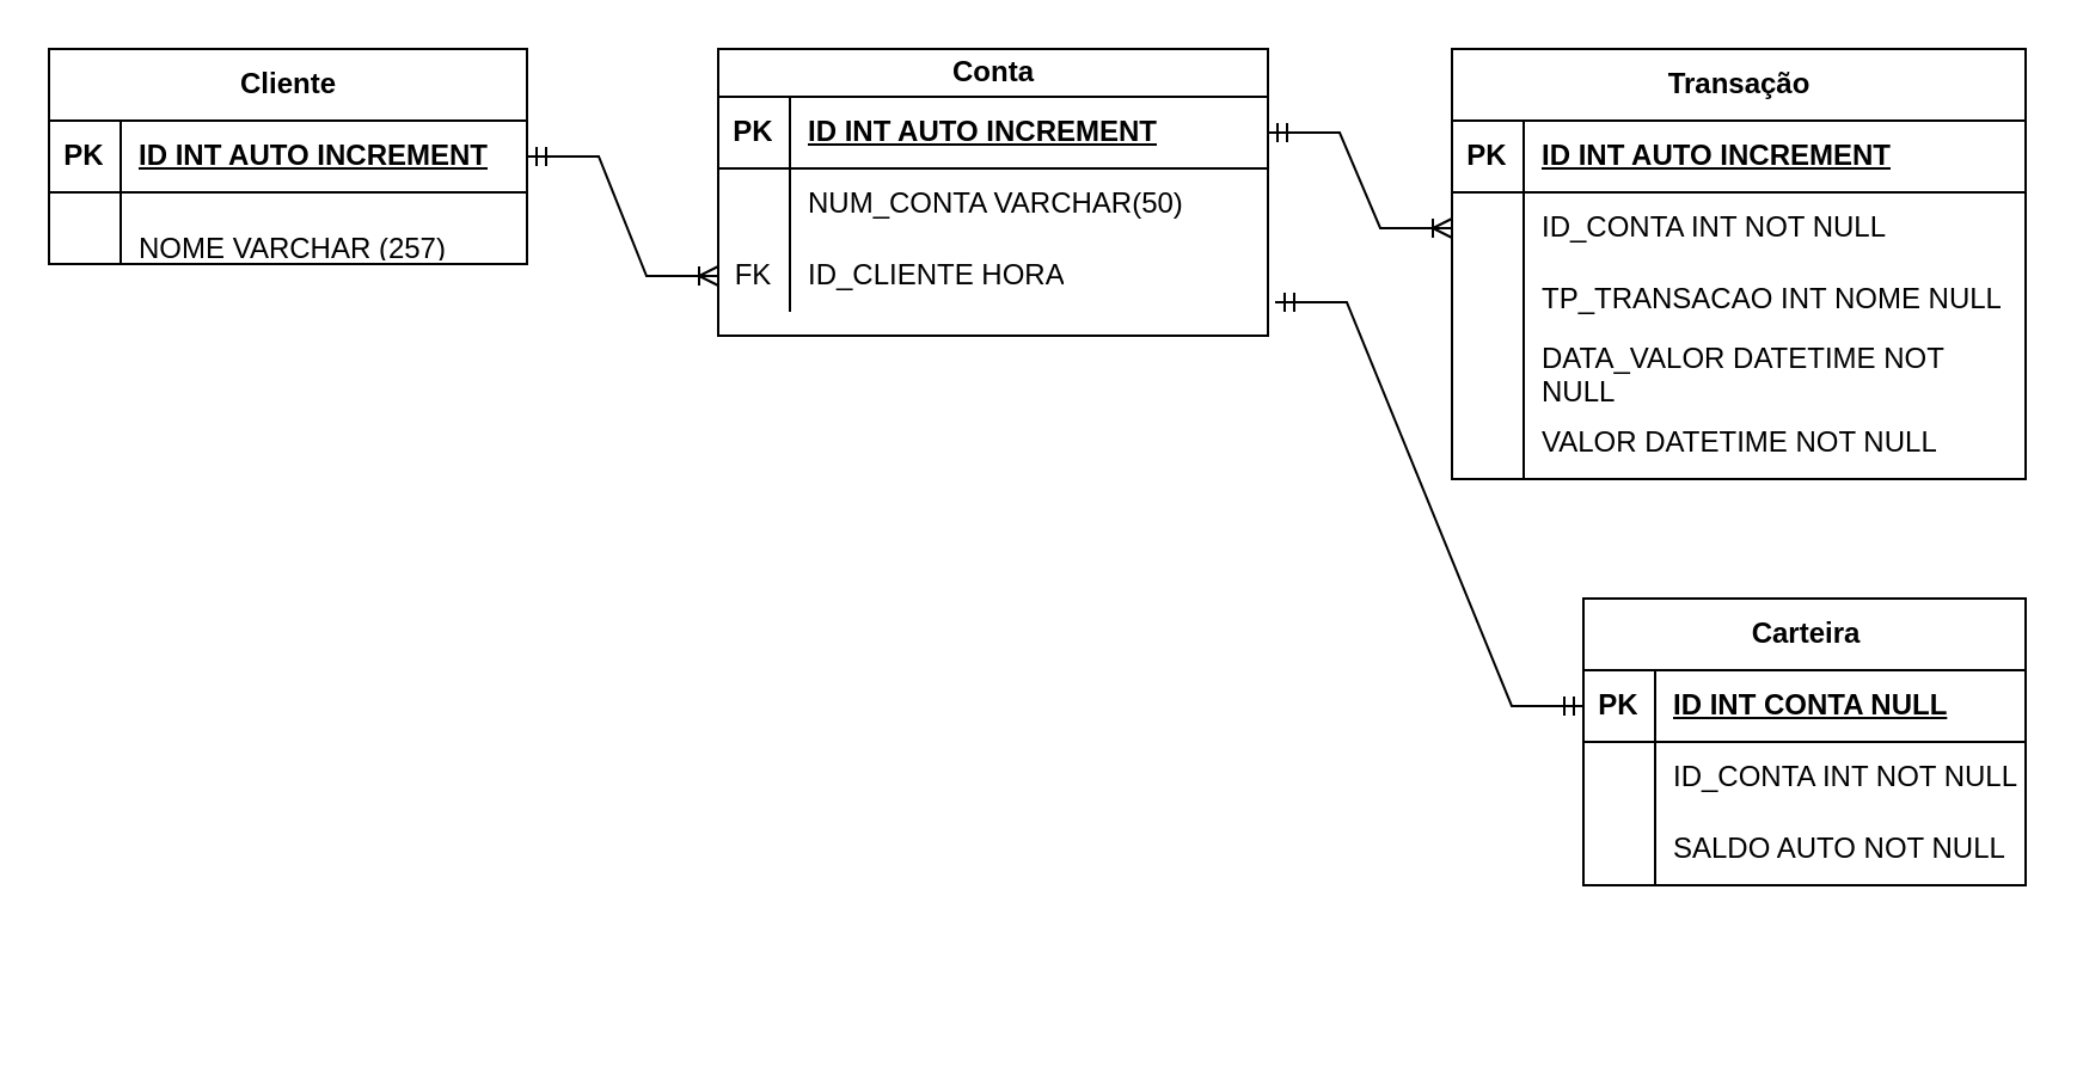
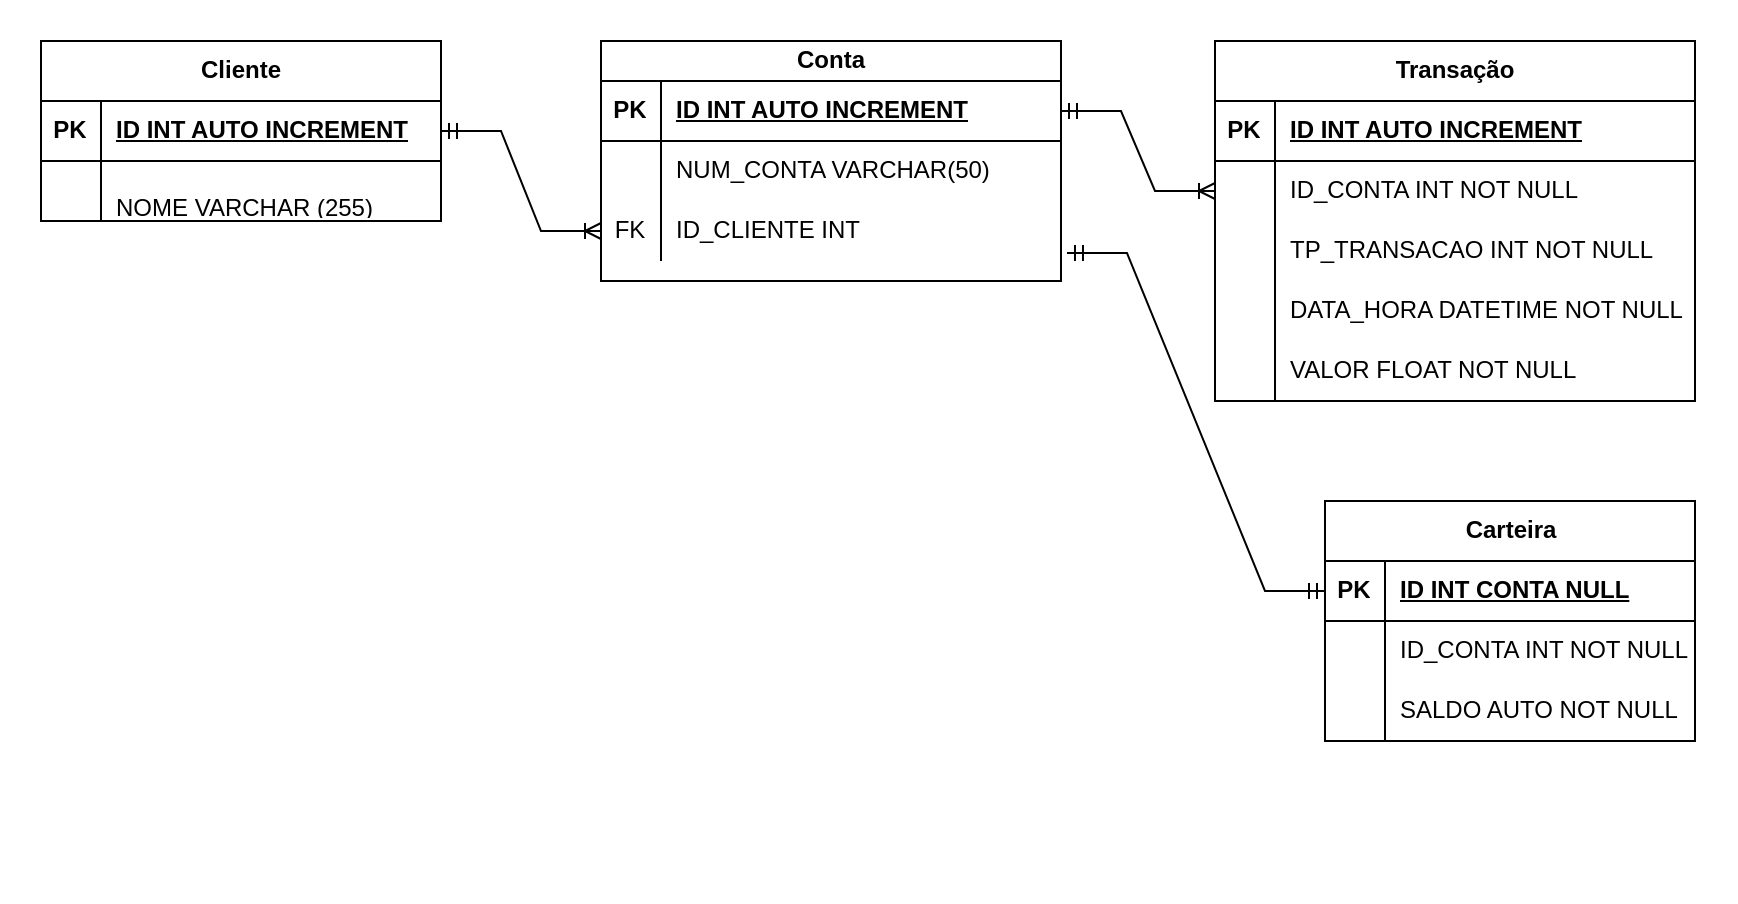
  <mxCell id="0" />
  <mxCell id="1" parent="0" />
  <mxCell id="2" value="Cliente" style="shape=table;startSize=30;container=1;collapsible=1;childLayout=tableLayout;fixedRows=1;rowLines=0;fontStyle=1;align=center;resizeLast=1;html=1;" vertex="1" parent="1"><mxGeometry width="200" height="90" as="geometry" x="20" y="20"><mxRectangle width="80" height="30" as="alternateBounds" /></mxGeometry></mxCell>
  <mxCell id="3" value="" style="shape=tableRow;horizontal=0;startSize=0;swimlaneHead=0;swimlaneBody=0;fillColor=none;collapsible=0;dropTarget=0;points=[[0,0.5],[1,0.5]];portConstraint=eastwest;top=0;left=0;right=0;bottom=1;" vertex="1" parent="2"><mxGeometry y="30" width="200" height="30" as="geometry" /></mxCell>
  <mxCell id="4" value="PK" style="shape=partialRectangle;connectable=0;fillColor=none;top=0;left=0;bottom=0;right=0;fontStyle=1;overflow=hidden;whiteSpace=wrap;html=1;" vertex="1" parent="3"><mxGeometry width="30" height="30" as="geometry"><mxRectangle width="30" height="30" as="alternateBounds" /></mxGeometry></mxCell>
  <mxCell id="5" value="ID INT AUTO INCREMENT" style="shape=partialRectangle;connectable=0;fillColor=none;top=0;left=0;bottom=0;right=0;align=left;spacingLeft=6;fontStyle=5;overflow=hidden;whiteSpace=wrap;html=1;" vertex="1" parent="3"><mxGeometry x="30" width="170" height="30" as="geometry"><mxRectangle width="170" height="30" as="alternateBounds" /></mxGeometry></mxCell>
  <mxCell id="6" value="" style="shape=tableRow;horizontal=0;startSize=0;swimlaneHead=0;swimlaneBody=0;fillColor=none;collapsible=0;dropTarget=0;points=[[0,0.5],[1,0.5]];portConstraint=eastwest;top=0;left=0;right=0;bottom=0;" vertex="1" parent="2"><mxGeometry y="60" width="200" height="30" as="geometry" /></mxCell>
  <mxCell id="7" value="" style="shape=partialRectangle;connectable=0;fillColor=none;top=0;left=0;bottom=0;right=0;editable=1;overflow=hidden;whiteSpace=wrap;html=1;" vertex="1" parent="6"><mxGeometry width="30" height="30" as="geometry"><mxRectangle width="30" height="30" as="alternateBounds" /></mxGeometry></mxCell>
- <mxCell id="8" value="&lt;div&gt;&lt;br&gt;&lt;/div&gt;&lt;div&gt;NOME VARCHAR (257)&lt;/div&gt;" style="shape=partialRectangle;connectable=0;fillColor=none;top=0;left=0;bottom=0;right=0;align=left;spacingLeft=6;overflow=hidden;whiteSpace=wrap;html=1;" vertex="1" parent="6"><mxGeometry x="30" width="170" height="30" as="geometry"><mxRectangle width="170" height="30" as="alternateBounds" /></mxGeometry></mxCell>
+ <mxCell id="8" value="&lt;div&gt;&lt;br&gt;&lt;/div&gt;&lt;div&gt;NOME VARCHAR (255)&lt;/div&gt;" style="shape=partialRectangle;connectable=0;fillColor=none;top=0;left=0;bottom=0;right=0;align=left;spacingLeft=6;overflow=hidden;whiteSpace=wrap;html=1;" vertex="1" parent="6"><mxGeometry x="30" width="170" height="30" as="geometry"><mxRectangle width="170" height="30" as="alternateBounds" /></mxGeometry></mxCell>
  <mxCell id="9" value="Conta" style="shape=table;startSize=20;container=1;collapsible=1;childLayout=tableLayout;fixedRows=1;rowLines=0;fontStyle=1;align=center;resizeLast=1;html=1;" vertex="1" parent="1"><mxGeometry x="300" width="230" height="120" as="geometry" y="20" /></mxCell>
  <mxCell id="10" value="" style="shape=tableRow;horizontal=0;startSize=0;swimlaneHead=0;swimlaneBody=0;fillColor=none;collapsible=0;dropTarget=0;points=[[0,0.5],[1,0.5]];portConstraint=eastwest;top=0;left=0;right=0;bottom=1;" vertex="1" parent="9"><mxGeometry y="20" width="230" height="30" as="geometry" /></mxCell>
  <mxCell id="11" value="PK" style="shape=partialRectangle;connectable=0;fillColor=none;top=0;left=0;bottom=0;right=0;fontStyle=1;overflow=hidden;whiteSpace=wrap;html=1;" vertex="1" parent="10"><mxGeometry width="30" height="30" as="geometry"><mxRectangle width="30" height="30" as="alternateBounds" /></mxGeometry></mxCell>
  <mxCell id="12" value="ID INT AUTO INCREMENT" style="shape=partialRectangle;connectable=0;fillColor=none;top=0;left=0;bottom=0;right=0;align=left;spacingLeft=6;fontStyle=5;overflow=hidden;whiteSpace=wrap;html=1;" vertex="1" parent="10"><mxGeometry x="30" width="200" height="30" as="geometry"><mxRectangle width="200" height="30" as="alternateBounds" /></mxGeometry></mxCell>
  <mxCell id="13" value="" style="shape=tableRow;horizontal=0;startSize=0;swimlaneHead=0;swimlaneBody=0;fillColor=none;collapsible=0;dropTarget=0;points=[[0,0.5],[1,0.5]];portConstraint=eastwest;top=0;left=0;right=0;bottom=0;" vertex="1" parent="9"><mxGeometry y="50" width="230" height="30" as="geometry" /></mxCell>
  <mxCell id="14" value="" style="shape=partialRectangle;connectable=0;fillColor=none;top=0;left=0;bottom=0;right=0;editable=1;overflow=hidden;whiteSpace=wrap;html=1;" vertex="1" parent="13"><mxGeometry width="30" height="30" as="geometry"><mxRectangle width="30" height="30" as="alternateBounds" /></mxGeometry></mxCell>
  <mxCell id="15" value="NUM_CONTA VARCHAR(50)" style="shape=partialRectangle;connectable=0;fillColor=none;top=0;left=0;bottom=0;right=0;align=left;spacingLeft=6;overflow=hidden;whiteSpace=wrap;html=1;" vertex="1" parent="13"><mxGeometry x="30" width="200" height="30" as="geometry"><mxRectangle width="200" height="30" as="alternateBounds" /></mxGeometry></mxCell>
  <mxCell id="16" value="" style="shape=tableRow;horizontal=0;startSize=0;swimlaneHead=0;swimlaneBody=0;fillColor=none;collapsible=0;dropTarget=0;points=[[0,0.5],[1,0.5]];portConstraint=eastwest;top=0;left=0;right=0;bottom=0;" vertex="1" parent="9"><mxGeometry y="80" width="230" height="30" as="geometry" /></mxCell>
  <mxCell id="17" value="FK" style="shape=partialRectangle;connectable=0;fillColor=none;top=0;left=0;bottom=0;right=0;editable=1;overflow=hidden;whiteSpace=wrap;html=1;" vertex="1" parent="16"><mxGeometry width="30" height="30" as="geometry"><mxRectangle width="30" height="30" as="alternateBounds" /></mxGeometry></mxCell>
- <mxCell id="18" value="ID_CLIENTE HORA" style="shape=partialRectangle;connectable=0;fillColor=none;top=0;left=0;bottom=0;right=0;align=left;spacingLeft=6;overflow=hidden;whiteSpace=wrap;html=1;" vertex="1" parent="16"><mxGeometry x="30" width="200" height="30" as="geometry"><mxRectangle width="200" height="30" as="alternateBounds" /></mxGeometry></mxCell>
+ <mxCell id="18" value="ID_CLIENTE INT" style="shape=partialRectangle;connectable=0;fillColor=none;top=0;left=0;bottom=0;right=0;align=left;spacingLeft=6;overflow=hidden;whiteSpace=wrap;html=1;" vertex="1" parent="16"><mxGeometry x="30" width="200" height="30" as="geometry"><mxRectangle width="200" height="30" as="alternateBounds" /></mxGeometry></mxCell>
  <mxCell id="19" value="" style="edgeStyle=entityRelationEdgeStyle;fontSize=12;html=1;endArrow=ERoneToMany;startArrow=ERmandOne;rounded=0;exitX=1;exitY=0.5;exitDx=0;exitDy=0;entryX=0;entryY=0.5;entryDx=0;entryDy=0;" edge="1" parent="1" source="3" target="16"><mxGeometry width="100" height="100" relative="1" as="geometry"><mxPoint x="220" y="80" as="sourcePoint" /><mxPoint x="396" y="95.99" as="targetPoint" /><Array as="points"><mxPoint x="56" y="70.99" /><mxPoint x="196" y="160.99" /><mxPoint x="136" y="170.99" /></Array></mxGeometry></mxCell>
  <mxCell id="20" value="Transação" style="shape=table;startSize=30;container=1;collapsible=1;childLayout=tableLayout;fixedRows=1;rowLines=0;fontStyle=1;align=center;resizeLast=1;html=1;" vertex="1" parent="1"><mxGeometry x="607" width="240" height="180" as="geometry" y="20" /></mxCell>
  <mxCell id="21" value="" style="shape=tableRow;horizontal=0;startSize=0;swimlaneHead=0;swimlaneBody=0;fillColor=none;collapsible=0;dropTarget=0;points=[[0,0.5],[1,0.5]];portConstraint=eastwest;top=0;left=0;right=0;bottom=1;" vertex="1" parent="20"><mxGeometry y="30" width="240" height="30" as="geometry" /></mxCell>
  <mxCell id="22" value="PK" style="shape=partialRectangle;connectable=0;fillColor=none;top=0;left=0;bottom=0;right=0;fontStyle=1;overflow=hidden;whiteSpace=wrap;html=1;" vertex="1" parent="21"><mxGeometry width="30" height="30" as="geometry"><mxRectangle width="30" height="30" as="alternateBounds" /></mxGeometry></mxCell>
  <mxCell id="23" value="ID INT AUTO INCREMENT" style="shape=partialRectangle;connectable=0;fillColor=none;top=0;left=0;bottom=0;right=0;align=left;spacingLeft=6;fontStyle=5;overflow=hidden;whiteSpace=wrap;html=1;" vertex="1" parent="21"><mxGeometry x="30" width="210" height="30" as="geometry"><mxRectangle width="210" height="30" as="alternateBounds" /></mxGeometry></mxCell>
  <mxCell id="24" value="" style="shape=tableRow;horizontal=0;startSize=0;swimlaneHead=0;swimlaneBody=0;fillColor=none;collapsible=0;dropTarget=0;points=[[0,0.5],[1,0.5]];portConstraint=eastwest;top=0;left=0;right=0;bottom=0;" vertex="1" parent="20"><mxGeometry y="60" width="240" height="30" as="geometry" /></mxCell>
  <mxCell id="25" value="" style="shape=partialRectangle;connectable=0;fillColor=none;top=0;left=0;bottom=0;right=0;editable=1;overflow=hidden;whiteSpace=wrap;html=1;" vertex="1" parent="24"><mxGeometry width="30" height="30" as="geometry"><mxRectangle width="30" height="30" as="alternateBounds" /></mxGeometry></mxCell>
  <mxCell id="26" value="ID_CONTA INT NOT NULL" style="shape=partialRectangle;connectable=0;fillColor=none;top=0;left=0;bottom=0;right=0;align=left;spacingLeft=6;overflow=hidden;whiteSpace=wrap;html=1;" vertex="1" parent="24"><mxGeometry x="30" width="210" height="30" as="geometry"><mxRectangle width="210" height="30" as="alternateBounds" /></mxGeometry></mxCell>
  <mxCell id="27" value="" style="shape=tableRow;horizontal=0;startSize=0;swimlaneHead=0;swimlaneBody=0;fillColor=none;collapsible=0;dropTarget=0;points=[[0,0.5],[1,0.5]];portConstraint=eastwest;top=0;left=0;right=0;bottom=0;" vertex="1" parent="20"><mxGeometry y="90" width="240" height="30" as="geometry" /></mxCell>
  <mxCell id="28" value="" style="shape=partialRectangle;connectable=0;fillColor=none;top=0;left=0;bottom=0;right=0;editable=1;overflow=hidden;whiteSpace=wrap;html=1;" vertex="1" parent="27"><mxGeometry width="30" height="30" as="geometry"><mxRectangle width="30" height="30" as="alternateBounds" /></mxGeometry></mxCell>
- <mxCell id="29" value="TP_TRANSACAO INT NOME NULL" style="shape=partialRectangle;connectable=0;fillColor=none;top=0;left=0;bottom=0;right=0;align=left;spacingLeft=6;overflow=hidden;whiteSpace=wrap;html=1;" vertex="1" parent="27"><mxGeometry x="30" width="210" height="30" as="geometry"><mxRectangle width="210" height="30" as="alternateBounds" /></mxGeometry></mxCell>
+ <mxCell id="29" value="TP_TRANSACAO INT NOT NULL" style="shape=partialRectangle;connectable=0;fillColor=none;top=0;left=0;bottom=0;right=0;align=left;spacingLeft=6;overflow=hidden;whiteSpace=wrap;html=1;" vertex="1" parent="27"><mxGeometry x="30" width="210" height="30" as="geometry"><mxRectangle width="210" height="30" as="alternateBounds" /></mxGeometry></mxCell>
  <mxCell id="30" value="" style="shape=tableRow;horizontal=0;startSize=0;swimlaneHead=0;swimlaneBody=0;fillColor=none;collapsible=0;dropTarget=0;points=[[0,0.5],[1,0.5]];portConstraint=eastwest;top=0;left=0;right=0;bottom=0;" vertex="1" parent="20"><mxGeometry y="120" width="240" height="30" as="geometry" /></mxCell>
  <mxCell id="31" value="" style="shape=partialRectangle;connectable=0;fillColor=none;top=0;left=0;bottom=0;right=0;editable=1;overflow=hidden;whiteSpace=wrap;html=1;" vertex="1" parent="30"><mxGeometry width="30" height="30" as="geometry"><mxRectangle width="30" height="30" as="alternateBounds" /></mxGeometry></mxCell>
- <mxCell id="32" value="DATA_VALOR DATETIME NOT NULL&amp;nbsp;" style="shape=partialRectangle;connectable=0;fillColor=none;top=0;left=0;bottom=0;right=0;align=left;spacingLeft=6;overflow=hidden;whiteSpace=wrap;html=1;" vertex="1" parent="30"><mxGeometry x="30" width="210" height="30" as="geometry"><mxRectangle width="210" height="30" as="alternateBounds" /></mxGeometry></mxCell>
+ <mxCell id="32" value="DATA_HORA DATETIME NOT NULL&amp;nbsp;" style="shape=partialRectangle;connectable=0;fillColor=none;top=0;left=0;bottom=0;right=0;align=left;spacingLeft=6;overflow=hidden;whiteSpace=wrap;html=1;" vertex="1" parent="30"><mxGeometry x="30" width="210" height="30" as="geometry"><mxRectangle width="210" height="30" as="alternateBounds" /></mxGeometry></mxCell>
  <mxCell id="33" value="" style="shape=tableRow;horizontal=0;startSize=0;swimlaneHead=0;swimlaneBody=0;fillColor=none;collapsible=0;dropTarget=0;points=[[0,0.5],[1,0.5]];portConstraint=eastwest;top=0;left=0;right=0;bottom=0;" vertex="1" parent="20"><mxGeometry y="150" width="240" height="30" as="geometry" /></mxCell>
  <mxCell id="34" value="" style="shape=partialRectangle;connectable=0;fillColor=none;top=0;left=0;bottom=0;right=0;editable=1;overflow=hidden;whiteSpace=wrap;html=1;" vertex="1" parent="33"><mxGeometry width="30" height="30" as="geometry"><mxRectangle width="30" height="30" as="alternateBounds" /></mxGeometry></mxCell>
- <mxCell id="35" value="VALOR DATETIME NOT NULL" style="shape=partialRectangle;connectable=0;fillColor=none;top=0;left=0;bottom=0;right=0;align=left;spacingLeft=6;overflow=hidden;whiteSpace=wrap;html=1;" vertex="1" parent="33"><mxGeometry x="30" width="210" height="30" as="geometry"><mxRectangle width="210" height="30" as="alternateBounds" /></mxGeometry></mxCell>
+ <mxCell id="35" value="VALOR FLOAT NOT NULL" style="shape=partialRectangle;connectable=0;fillColor=none;top=0;left=0;bottom=0;right=0;align=left;spacingLeft=6;overflow=hidden;whiteSpace=wrap;html=1;" vertex="1" parent="33"><mxGeometry x="30" width="210" height="30" as="geometry"><mxRectangle width="210" height="30" as="alternateBounds" /></mxGeometry></mxCell>
  <mxCell id="36" value="" style="edgeStyle=entityRelationEdgeStyle;fontSize=12;html=1;endArrow=ERoneToMany;startArrow=ERmandOne;rounded=0;exitX=1;exitY=0.5;exitDx=0;exitDy=0;entryX=0;entryY=0.5;entryDx=0;entryDy=0;" edge="1" parent="1" source="10" target="24"><mxGeometry width="100" height="100" relative="1" as="geometry"><mxPoint x="400" y="190" as="sourcePoint" /><mxPoint x="530" y="190" as="targetPoint" /><Array as="points"><mxPoint x="240" y="400" /><mxPoint x="440" y="230" /><mxPoint x="450" y="230" /><mxPoint x="500" y="240" /><mxPoint x="340" y="330" /><mxPoint x="270" y="430" /></Array></mxGeometry></mxCell>
  <mxCell id="37" value="Carteira" style="shape=table;startSize=30;container=1;collapsible=1;childLayout=tableLayout;fixedRows=1;rowLines=0;fontStyle=1;align=center;resizeLast=1;html=1;" vertex="1" parent="1"><mxGeometry x="662" y="250" width="185" height="120" as="geometry" /></mxCell>
  <mxCell id="38" value="" style="shape=tableRow;horizontal=0;startSize=0;swimlaneHead=0;swimlaneBody=0;fillColor=none;collapsible=0;dropTarget=0;points=[[0,0.5],[1,0.5]];portConstraint=eastwest;top=0;left=0;right=0;bottom=1;" vertex="1" parent="37"><mxGeometry y="30" width="185" height="30" as="geometry" /></mxCell>
  <mxCell id="39" value="PK" style="shape=partialRectangle;connectable=0;fillColor=none;top=0;left=0;bottom=0;right=0;fontStyle=1;overflow=hidden;whiteSpace=wrap;html=1;" vertex="1" parent="38"><mxGeometry width="30" height="30" as="geometry"><mxRectangle width="30" height="30" as="alternateBounds" /></mxGeometry></mxCell>
  <mxCell id="40" value="ID INT CONTA NULL" style="shape=partialRectangle;connectable=0;fillColor=none;top=0;left=0;bottom=0;right=0;align=left;spacingLeft=6;fontStyle=5;overflow=hidden;whiteSpace=wrap;html=1;" vertex="1" parent="38"><mxGeometry x="30" width="155" height="30" as="geometry"><mxRectangle width="155" height="30" as="alternateBounds" /></mxGeometry></mxCell>
  <mxCell id="41" value="" style="shape=tableRow;horizontal=0;startSize=0;swimlaneHead=0;swimlaneBody=0;fillColor=none;collapsible=0;dropTarget=0;points=[[0,0.5],[1,0.5]];portConstraint=eastwest;top=0;left=0;right=0;bottom=0;" vertex="1" parent="37"><mxGeometry y="60" width="185" height="30" as="geometry" /></mxCell>
  <mxCell id="42" value="" style="shape=partialRectangle;connectable=0;fillColor=none;top=0;left=0;bottom=0;right=0;editable=1;overflow=hidden;whiteSpace=wrap;html=1;" vertex="1" parent="41"><mxGeometry width="30" height="30" as="geometry"><mxRectangle width="30" height="30" as="alternateBounds" /></mxGeometry></mxCell>
  <mxCell id="43" value="ID_CONTA INT NOT NULL" style="shape=partialRectangle;connectable=0;fillColor=none;top=0;left=0;bottom=0;right=0;align=left;spacingLeft=6;overflow=hidden;whiteSpace=wrap;html=1;" vertex="1" parent="41"><mxGeometry x="30" width="155" height="30" as="geometry"><mxRectangle width="155" height="30" as="alternateBounds" /></mxGeometry></mxCell>
  <mxCell id="44" value="" style="shape=tableRow;horizontal=0;startSize=0;swimlaneHead=0;swimlaneBody=0;fillColor=none;collapsible=0;dropTarget=0;points=[[0,0.5],[1,0.5]];portConstraint=eastwest;top=0;left=0;right=0;bottom=0;" vertex="1" parent="37"><mxGeometry y="90" width="185" height="30" as="geometry" /></mxCell>
  <mxCell id="45" value="" style="shape=partialRectangle;connectable=0;fillColor=none;top=0;left=0;bottom=0;right=0;editable=1;overflow=hidden;whiteSpace=wrap;html=1;" vertex="1" parent="44"><mxGeometry width="30" height="30" as="geometry"><mxRectangle width="30" height="30" as="alternateBounds" /></mxGeometry></mxCell>
  <mxCell id="46" value="SALDO AUTO NOT NULL" style="shape=partialRectangle;connectable=0;fillColor=none;top=0;left=0;bottom=0;right=0;align=left;spacingLeft=6;overflow=hidden;whiteSpace=wrap;html=1;" vertex="1" parent="44"><mxGeometry x="30" width="155" height="30" as="geometry"><mxRectangle width="155" height="30" as="alternateBounds" /></mxGeometry></mxCell>
  <mxCell id="47" value="" style="edgeStyle=entityRelationEdgeStyle;fontSize=12;html=1;endArrow=ERmandOne;startArrow=ERmandOne;rounded=0;entryX=1.013;entryY=0.867;entryDx=0;entryDy=0;exitX=0;exitY=0.5;exitDx=0;exitDy=0;entryPerimeter=0;" edge="1" parent="1" source="38" target="16"><mxGeometry width="100" height="100" relative="1" as="geometry"><mxPoint x="380" y="320" as="sourcePoint" /><mxPoint x="600" y="100" as="targetPoint" /><Array as="points"><mxPoint x="600" y="200" /><mxPoint x="570" y="250" /></Array></mxGeometry></mxCell>
